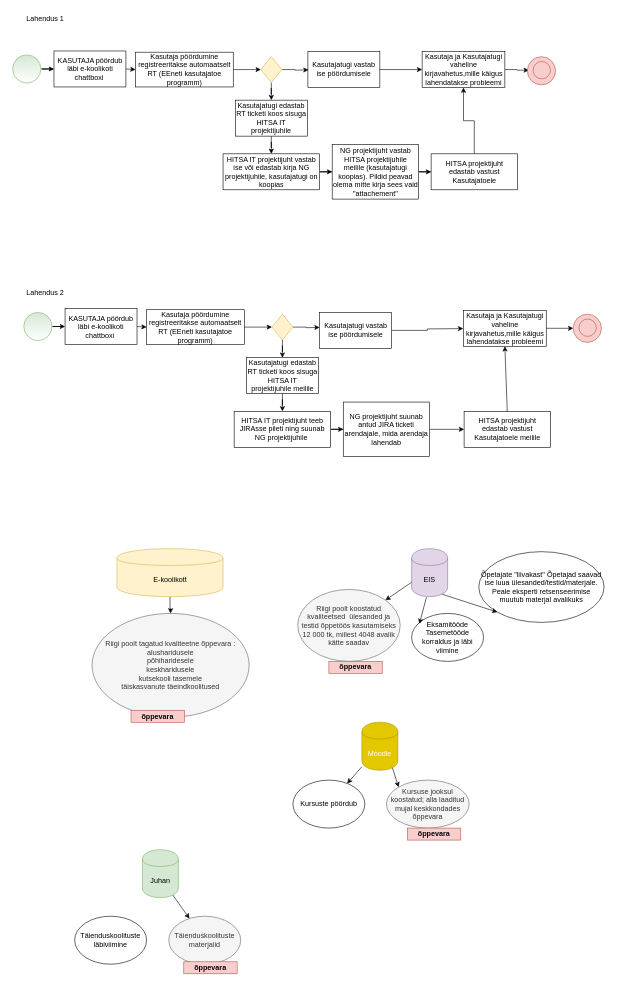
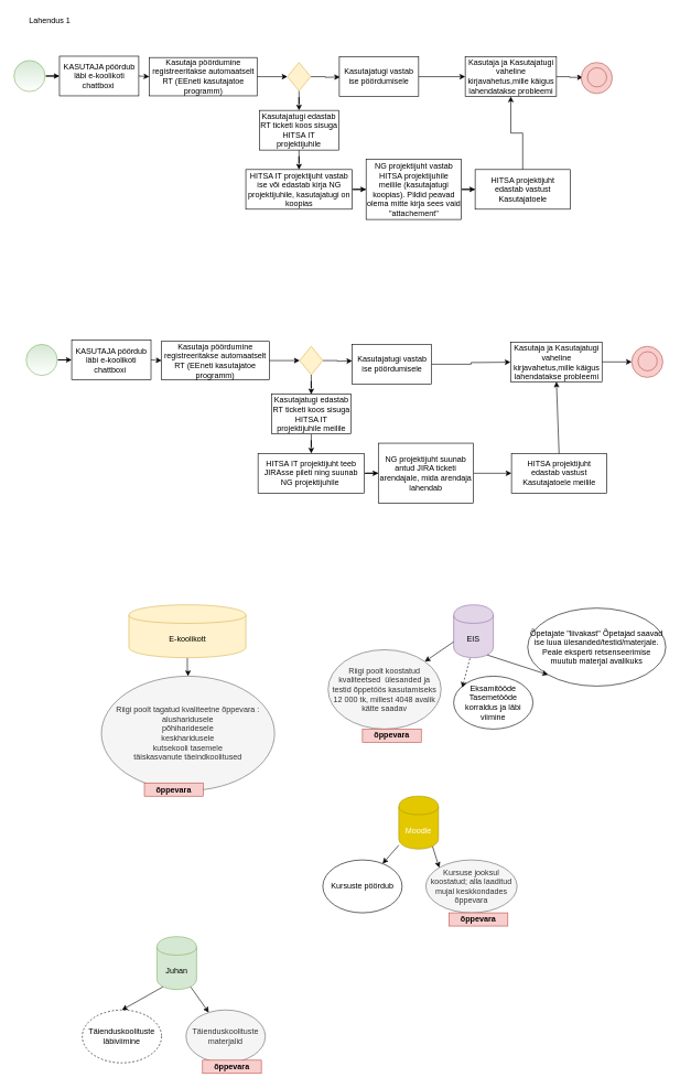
  <mxCell id="0" />
  <mxCell id="1" parent="0" />
  <mxCell id="2" value="KASUTAJA pöördub läbi e-koolikoti chattboxi&amp;nbsp;" style="rounded=0;whiteSpace=wrap;html=1;" vertex="1" parent="1"><mxGeometry x="89.5" y="84" width="120" height="60" as="geometry" /></mxCell>
  <mxCell id="3" value="" style="edgeStyle=orthogonalEdgeStyle;rounded=0;orthogonalLoop=1;jettySize=auto;html=1;" edge="1" parent="1" source="4" target="13"><mxGeometry relative="1" as="geometry" /></mxCell>
  <mxCell id="4" value="Kasutaja pöördumine registreeritakse automaatselt RT (EEneti kasutajatoe programm)" style="rounded=0;whiteSpace=wrap;html=1;" vertex="1" parent="1"><mxGeometry x="225.5" y="86" width="163" height="58" as="geometry" /></mxCell>
  <mxCell id="5" value="" style="edgeStyle=orthogonalEdgeStyle;rounded=0;orthogonalLoop=1;jettySize=auto;html=1;entryX=0;entryY=0.5;entryDx=0;entryDy=0;" edge="1" parent="1" source="6" target="8"><mxGeometry relative="1" as="geometry" /></mxCell>
  <mxCell id="6" value="Kasutajatugi vastab ise pöördumisele" style="rounded=0;whiteSpace=wrap;html=1;" vertex="1" parent="1"><mxGeometry x="513" y="85" width="120" height="60" as="geometry" /></mxCell>
  <mxCell id="7" value="" style="edgeStyle=orthogonalEdgeStyle;rounded=0;orthogonalLoop=1;jettySize=auto;html=1;entryX=0.053;entryY=0.479;entryDx=0;entryDy=0;entryPerimeter=0;" edge="1" parent="1" source="8" target="9"><mxGeometry relative="1" as="geometry"><mxPoint x="939.5" y="116" as="targetPoint" /></mxGeometry></mxCell>
  <mxCell id="8" value="Kasutaja ja Kasutajatugi vaheline kirjavahetus,mille käigus lahendatakse probleemi" style="rounded=0;whiteSpace=wrap;html=1;" vertex="1" parent="1"><mxGeometry x="703.5" y="85" width="138" height="60" as="geometry" /></mxCell>
  <mxCell id="9" value="" style="ellipse;whiteSpace=wrap;html=1;aspect=fixed;fillColor=#f8cecc;strokeColor=#b85450;" vertex="1" parent="1"><mxGeometry x="879" y="93.5" width="47" height="47" as="geometry" /></mxCell>
  <mxCell id="10" value="" style="ellipse;whiteSpace=wrap;html=1;aspect=fixed;fillColor=#f8cecc;strokeColor=#b85450;" vertex="1" parent="1"><mxGeometry x="888.5" y="101.5" width="29" height="29" as="geometry" /></mxCell>
  <mxCell id="11" style="edgeStyle=orthogonalEdgeStyle;rounded=0;orthogonalLoop=1;jettySize=auto;html=1;" edge="1" parent="1" source="13" target="15"><mxGeometry relative="1" as="geometry"><mxPoint x="452" y="192.667" as="targetPoint" /></mxGeometry></mxCell>
  <mxCell id="12" value="" style="edgeStyle=orthogonalEdgeStyle;rounded=0;orthogonalLoop=1;jettySize=auto;html=1;" edge="1" parent="1" source="13"><mxGeometry relative="1" as="geometry"><mxPoint x="514" y="115.5" as="targetPoint" /></mxGeometry></mxCell>
  <mxCell id="13" value="" style="rhombus;whiteSpace=wrap;html=1;fillColor=#fff2cc;strokeColor=#d6b656;" vertex="1" parent="1"><mxGeometry x="434.5" y="93.5" width="35" height="43" as="geometry" /></mxCell>
  <mxCell id="14" value="" style="edgeStyle=orthogonalEdgeStyle;rounded=0;orthogonalLoop=1;jettySize=auto;html=1;" edge="1" parent="1" source="15" target="17"><mxGeometry relative="1" as="geometry" /></mxCell>
  <mxCell id="15" value="Kasutajatugi edastab RT ticketi koos sisuga HITSA IT projektijuhile" style="rounded=0;whiteSpace=wrap;html=1;" vertex="1" parent="1"><mxGeometry x="392" y="166" width="120" height="60" as="geometry" /></mxCell>
  <mxCell id="16" value="" style="edgeStyle=orthogonalEdgeStyle;rounded=0;orthogonalLoop=1;jettySize=auto;html=1;" edge="1" parent="1" source="17" target="19"><mxGeometry relative="1" as="geometry" /></mxCell>
  <mxCell id="17" value="HITSA IT projektijuht vastab ise või edastab kirja NG projektijuhile, kasutajatugi on koopias" style="rounded=0;whiteSpace=wrap;html=1;" vertex="1" parent="1"><mxGeometry x="371.5" y="255.5" width="161" height="60" as="geometry" /></mxCell>
  <mxCell id="18" value="" style="edgeStyle=orthogonalEdgeStyle;rounded=0;orthogonalLoop=1;jettySize=auto;html=1;" edge="1" parent="1" source="19" target="21"><mxGeometry relative="1" as="geometry" /></mxCell>
  <mxCell id="19" value="NG projektijuht vastab HITSA projektijuhile meilile (kasutajatugi koopias). Pildid peavad olema mitte kirja sees vaid &quot;attachement&quot;" style="rounded=0;whiteSpace=wrap;html=1;" vertex="1" parent="1"><mxGeometry x="553.5" y="240" width="144" height="91" as="geometry" /></mxCell>
  <mxCell id="20" value="" style="edgeStyle=orthogonalEdgeStyle;rounded=0;orthogonalLoop=1;jettySize=auto;html=1;" edge="1" parent="1" source="21" target="8"><mxGeometry relative="1" as="geometry"><mxPoint x="790.5" y="175.5" as="targetPoint" /></mxGeometry></mxCell>
  <mxCell id="21" value="HITSA projektijuht edastab vastust Kasutajatoele" style="rounded=0;whiteSpace=wrap;html=1;" vertex="1" parent="1"><mxGeometry x="718.5" y="255.5" width="144" height="60" as="geometry" /></mxCell>
  <mxCell id="22" value="" style="edgeStyle=orthogonalEdgeStyle;rounded=0;orthogonalLoop=1;jettySize=auto;html=1;" edge="1" parent="1" source="23" target="2"><mxGeometry relative="1" as="geometry" /></mxCell>
  <mxCell id="23" value="" style="ellipse;whiteSpace=wrap;html=1;aspect=fixed;fillColor=#d5e8d4;strokeColor=#82b366;gradientColor=#ffffff;" vertex="1" parent="1"><mxGeometry x="20.667" y="90.5" width="47" height="47" as="geometry" /></mxCell>
  <mxCell id="24" value="" style="endArrow=classic;html=1;exitX=1;exitY=0.5;exitDx=0;exitDy=0;entryX=0;entryY=0.5;entryDx=0;entryDy=0;" edge="1" parent="1" source="2" target="4"><mxGeometry width="50" height="50" relative="1" as="geometry"><mxPoint x="181" y="56.5" as="sourcePoint" /><mxPoint x="231" y="6.5" as="targetPoint" /></mxGeometry></mxCell>
  <mxCell id="25" value="Lahendus 1" style="text;html=1;strokeColor=none;fillColor=none;align=center;verticalAlign=middle;whiteSpace=wrap;rounded=0;" vertex="1" parent="1"><mxGeometry x="21" y="20" width="108" height="20" as="geometry" /></mxCell>
  <mxCell id="26" value="KASUTAJA pöördub läbi e-koolikoti chattboxi&amp;nbsp;" style="rounded=0;whiteSpace=wrap;html=1;" vertex="1" parent="1"><mxGeometry x="108" y="513.5" width="120" height="60" as="geometry" /></mxCell>
  <mxCell id="27" value="" style="edgeStyle=orthogonalEdgeStyle;rounded=0;orthogonalLoop=1;jettySize=auto;html=1;" edge="1" parent="1" source="28" target="37"><mxGeometry relative="1" as="geometry" /></mxCell>
  <mxCell id="28" value="Kasutaja pöördumine registreeritakse automaatselt RT (EEneti kasutajatoe programm)" style="rounded=0;whiteSpace=wrap;html=1;" vertex="1" parent="1"><mxGeometry x="244" y="515.5" width="163" height="58" as="geometry" /></mxCell>
  <mxCell id="29" value="" style="edgeStyle=orthogonalEdgeStyle;rounded=0;orthogonalLoop=1;jettySize=auto;html=1;" edge="1" parent="1" source="30"><mxGeometry relative="1" as="geometry"><mxPoint x="772" y="547" as="targetPoint" /></mxGeometry></mxCell>
  <mxCell id="30" value="Kasutajatugi vastab ise pöördumisele" style="rounded=0;whiteSpace=wrap;html=1;" vertex="1" parent="1"><mxGeometry x="532.5" y="520" width="120" height="60" as="geometry" /></mxCell>
  <mxCell id="31" value="" style="edgeStyle=orthogonalEdgeStyle;rounded=0;orthogonalLoop=1;jettySize=auto;html=1;entryX=0;entryY=0.5;entryDx=0;entryDy=0;" edge="1" parent="1" source="32" target="33"><mxGeometry relative="1" as="geometry"><mxPoint x="965" y="545" as="targetPoint" /></mxGeometry></mxCell>
  <mxCell id="32" value="Kasutaja ja Kasutajatugi vaheline kirjavahetus,mille käigus lahendatakse probleemi" style="rounded=0;whiteSpace=wrap;html=1;" vertex="1" parent="1"><mxGeometry x="772.5" y="516.5" width="138" height="60" as="geometry" /></mxCell>
  <mxCell id="33" value="" style="ellipse;whiteSpace=wrap;html=1;aspect=fixed;fillColor=#f8cecc;strokeColor=#b85450;" vertex="1" parent="1"><mxGeometry x="955.5" y="523" width="47" height="47" as="geometry" /></mxCell>
  <mxCell id="34" value="" style="ellipse;whiteSpace=wrap;html=1;aspect=fixed;fillColor=#f8cecc;strokeColor=#b85450;" vertex="1" parent="1"><mxGeometry x="965" y="531" width="29" height="29" as="geometry" /></mxCell>
  <mxCell id="35" style="edgeStyle=orthogonalEdgeStyle;rounded=0;orthogonalLoop=1;jettySize=auto;html=1;" edge="1" parent="1" source="37" target="39"><mxGeometry relative="1" as="geometry"><mxPoint x="470.5" y="622.167" as="targetPoint" /></mxGeometry></mxCell>
  <mxCell id="36" value="" style="edgeStyle=orthogonalEdgeStyle;rounded=0;orthogonalLoop=1;jettySize=auto;html=1;" edge="1" parent="1" source="37"><mxGeometry relative="1" as="geometry"><mxPoint x="532.5" y="545" as="targetPoint" /></mxGeometry></mxCell>
  <mxCell id="37" value="" style="rhombus;whiteSpace=wrap;html=1;fillColor=#fff2cc;strokeColor=#d6b656;" vertex="1" parent="1"><mxGeometry x="453" y="523" width="35" height="43" as="geometry" /></mxCell>
  <mxCell id="38" value="" style="edgeStyle=orthogonalEdgeStyle;rounded=0;orthogonalLoop=1;jettySize=auto;html=1;" edge="1" parent="1" source="39" target="41"><mxGeometry relative="1" as="geometry" /></mxCell>
  <mxCell id="39" value="Kasutajatugi edastab RT ticketi koos sisuga HITSA IT projektijuhile meilile" style="rounded=0;whiteSpace=wrap;html=1;" vertex="1" parent="1"><mxGeometry x="410.5" y="595.5" width="120" height="60" as="geometry" /></mxCell>
  <mxCell id="40" value="" style="edgeStyle=orthogonalEdgeStyle;rounded=0;orthogonalLoop=1;jettySize=auto;html=1;" edge="1" parent="1" source="41" target="43"><mxGeometry relative="1" as="geometry" /></mxCell>
  <mxCell id="41" value="HITSA IT projektijuht teeb JIRAsse pileti ning suunab NG projektijuhile&amp;nbsp;" style="rounded=0;whiteSpace=wrap;html=1;" vertex="1" parent="1"><mxGeometry x="390" y="685" width="161" height="60" as="geometry" /></mxCell>
  <mxCell id="42" value="" style="edgeStyle=orthogonalEdgeStyle;rounded=0;orthogonalLoop=1;jettySize=auto;html=1;" edge="1" parent="1" source="43" target="44"><mxGeometry relative="1" as="geometry" /></mxCell>
  <mxCell id="43" value="NG projektijuht suunab antud JIRA ticketi arendajale, mida arendaja lahendab" style="rounded=0;whiteSpace=wrap;html=1;" vertex="1" parent="1"><mxGeometry x="572" y="669.5" width="144" height="91" as="geometry" /></mxCell>
  <mxCell id="44" value="HITSA projektijuht edastab vastust Kasutajatoele meilile" style="rounded=0;whiteSpace=wrap;html=1;" vertex="1" parent="1"><mxGeometry x="773.5" y="685" width="144" height="60" as="geometry" /></mxCell>
  <mxCell id="45" value="" style="edgeStyle=orthogonalEdgeStyle;rounded=0;orthogonalLoop=1;jettySize=auto;html=1;" edge="1" parent="1" source="46" target="26"><mxGeometry relative="1" as="geometry" /></mxCell>
  <mxCell id="46" value="" style="ellipse;whiteSpace=wrap;html=1;aspect=fixed;fillColor=#d5e8d4;strokeColor=#82b366;gradientColor=#ffffff;" vertex="1" parent="1"><mxGeometry x="39.167" y="520" width="47" height="47" as="geometry" /></mxCell>
  <mxCell id="47" value="" style="endArrow=classic;html=1;exitX=1;exitY=0.5;exitDx=0;exitDy=0;entryX=0;entryY=0.5;entryDx=0;entryDy=0;" edge="1" parent="1" source="26" target="28"><mxGeometry width="50" height="50" relative="1" as="geometry"><mxPoint x="199.5" y="486" as="sourcePoint" /><mxPoint x="249.5" y="436" as="targetPoint" /></mxGeometry></mxCell>
- <mxCell id="48" value="Lahendus 2" style="text;html=1;strokeColor=none;fillColor=none;align=center;verticalAlign=middle;whiteSpace=wrap;rounded=0;" vertex="1" parent="1"><mxGeometry x="20.5" y="477" width="108" height="20" as="geometry" /></mxCell>
  <mxCell id="49" value="" style="endArrow=classic;html=1;entryX=0.5;entryY=1;entryDx=0;entryDy=0;exitX=0.5;exitY=0;exitDx=0;exitDy=0;" edge="1" parent="1" source="44" target="32"><mxGeometry width="50" height="50" relative="1" as="geometry"><mxPoint x="802" y="687" as="sourcePoint" /><mxPoint x="852" y="637" as="targetPoint" /></mxGeometry></mxCell>
  <mxCell id="50" value="" style="edgeStyle=orthogonalEdgeStyle;rounded=0;orthogonalLoop=1;jettySize=auto;html=1;" edge="1" parent="1" source="51" target="52"><mxGeometry relative="1" as="geometry" /></mxCell>
  <mxCell id="51" value="E-koolikott" style="shape=cylinder;whiteSpace=wrap;html=1;boundedLbl=1;backgroundOutline=1;fillColor=#fff2cc;strokeColor=#d6b656;" vertex="1" parent="1"><mxGeometry x="194.5" y="914" width="177" height="80" as="geometry" /></mxCell>
  <mxCell id="52" value="Riigi poolt tagatud kvaliteetne õppevara : alusharidusele&lt;br&gt;põhiharidesele&lt;br&gt;keskharidusele&lt;br&gt;kutsekooli tasemele&lt;br&gt;täiskasvanute täeindkoolitused" style="ellipse;whiteSpace=wrap;html=1;fillColor=#f5f5f5;strokeColor=#666666;fontColor=#333333;" vertex="1" parent="1"><mxGeometry x="153" y="1022" width="262" height="173" as="geometry" /></mxCell>
  <mxCell id="53" value="Riigi poolt koostatud kvaliteetsed&amp;nbsp; ülesanded ja testid õppetöös kasutamiseks&lt;br&gt;12 000 tk, millest 4048 avalik kätte saadav" style="ellipse;whiteSpace=wrap;html=1;fillColor=#f5f5f5;strokeColor=#666666;fontColor=#333333;" vertex="1" parent="1"><mxGeometry x="496" y="982" width="171" height="120" as="geometry" /></mxCell>
  <mxCell id="54" value="EIS" style="shape=cylinder;whiteSpace=wrap;html=1;boundedLbl=1;backgroundOutline=1;fillColor=#e1d5e7;strokeColor=#9673a6;" vertex="1" parent="1"><mxGeometry x="686" y="914" width="60" height="80" as="geometry" /></mxCell>
  <mxCell id="55" value="Eksamitööde&lt;br&gt;Tasemetööde korraldus ja läbi viimine" style="ellipse;whiteSpace=wrap;html=1;gradientColor=#ffffff;" vertex="1" parent="1"><mxGeometry x="686" y="1022" width="120" height="80" as="geometry" /></mxCell>
  <mxCell id="56" value="Õpetajate &quot;liivakast&quot; Õpetajad saavad ise luua ülesanded/testid/materjale. Peale eksperti retsenseerimise muutub materjal avalikuks" style="ellipse;whiteSpace=wrap;html=1;gradientColor=#ffffff;" vertex="1" parent="1"><mxGeometry x="798" y="919" width="209" height="118" as="geometry" /></mxCell>
  <mxCell id="57" value="Juhan" style="shape=cylinder;whiteSpace=wrap;html=1;boundedLbl=1;backgroundOutline=1;fillColor=#d5e8d4;strokeColor=#82b366;" vertex="1" parent="1"><mxGeometry x="237" y="1416" width="60" height="80" as="geometry" /></mxCell>
- <mxCell id="58" value="Täienduskoolituste läbiviimine" style="ellipse;whiteSpace=wrap;html=1;gradientColor=#ffffff;" vertex="1" parent="1"><mxGeometry x="124" y="1527" width="120" height="80" as="geometry" /></mxCell>
+ <mxCell id="58" value="Täienduskoolituste läbiviimine" style="ellipse;whiteSpace=wrap;html=1;gradientColor=#ffffff;dashed=1;" vertex="1" parent="1"><mxGeometry x="124" y="1527" width="120" height="80" as="geometry" /></mxCell>
  <mxCell id="59" value="Täienduskoolituste materjalid" style="ellipse;whiteSpace=wrap;html=1;fillColor=#f5f5f5;strokeColor=#666666;fontColor=#333333;" vertex="1" parent="1"><mxGeometry x="281" y="1527" width="120" height="80" as="geometry" /></mxCell>
  <mxCell id="60" value="õppevara" style="text;html=1;strokeColor=#b85450;fillColor=#f8cecc;align=center;verticalAlign=middle;whiteSpace=wrap;rounded=0;fontStyle=1" vertex="1" parent="1"><mxGeometry x="306" y="1603" width="89" height="20" as="geometry" /></mxCell>
  <mxCell id="61" value="õppevara" style="text;html=1;strokeColor=#b85450;fillColor=#f8cecc;align=center;verticalAlign=middle;whiteSpace=wrap;rounded=0;fontStyle=1" vertex="1" parent="1"><mxGeometry x="218" y="1183.5" width="89" height="20" as="geometry" /></mxCell>
  <mxCell id="62" value="õppevara" style="text;html=1;strokeColor=#b85450;fillColor=#f8cecc;align=center;verticalAlign=middle;whiteSpace=wrap;rounded=0;fontStyle=1" vertex="1" parent="1"><mxGeometry x="548" y="1102" width="89" height="20" as="geometry" /></mxCell>
+ <mxCell id="63" value="" style="endArrow=classic;html=1;exitX=0.15;exitY=0.95;exitDx=0;exitDy=0;exitPerimeter=0;entryX=0.5;entryY=0;entryDx=0;entryDy=0;" edge="1" parent="1" source="57" target="58"><mxGeometry width="50" height="50" relative="1" as="geometry"><mxPoint x="50" y="1478" as="sourcePoint" /><mxPoint x="100" y="1428" as="targetPoint" /></mxGeometry></mxCell>
  <mxCell id="64" value="" style="endArrow=classic;html=1;exitX=0.85;exitY=0.95;exitDx=0;exitDy=0;exitPerimeter=0;" edge="1" parent="1" source="57" target="59"><mxGeometry width="50" height="50" relative="1" as="geometry"><mxPoint x="339" y="1511" as="sourcePoint" /><mxPoint x="389" y="1461" as="targetPoint" /></mxGeometry></mxCell>
  <mxCell id="65" value="" style="endArrow=classic;html=1;exitX=0;exitY=0.7;exitDx=0;exitDy=0;" edge="1" parent="1" source="54" target="53"><mxGeometry width="50" height="50" relative="1" as="geometry"><mxPoint x="587" y="939" as="sourcePoint" /><mxPoint x="637" y="889" as="targetPoint" /></mxGeometry></mxCell>
- <mxCell id="66" value="" style="endArrow=classic;html=1;exitX=0.411;exitY=1.015;exitDx=0;exitDy=0;exitPerimeter=0;entryX=0.108;entryY=0.217;entryDx=0;entryDy=0;entryPerimeter=0;" edge="1" parent="1" source="54" target="55"><mxGeometry width="50" height="50" relative="1" as="geometry"><mxPoint x="752" y="1020" as="sourcePoint" /><mxPoint x="802" y="970" as="targetPoint" /></mxGeometry></mxCell>
+ <mxCell id="66" value="" style="endArrow=classic;html=1;exitX=0.411;exitY=1.015;exitDx=0;exitDy=0;exitPerimeter=0;entryX=0.108;entryY=0.217;entryDx=0;entryDy=0;entryPerimeter=0;dashed=1;" edge="1" parent="1" source="54" target="55"><mxGeometry width="50" height="50" relative="1" as="geometry"><mxPoint x="752" y="1020" as="sourcePoint" /><mxPoint x="802" y="970" as="targetPoint" /></mxGeometry></mxCell>
  <mxCell id="67" value="" style="endArrow=classic;html=1;exitX=0.85;exitY=0.95;exitDx=0;exitDy=0;exitPerimeter=0;entryX=0;entryY=1;entryDx=0;entryDy=0;" edge="1" parent="1" source="54" target="56"><mxGeometry width="50" height="50" relative="1" as="geometry"><mxPoint x="769" y="923" as="sourcePoint" /><mxPoint x="819" y="873" as="targetPoint" /></mxGeometry></mxCell>
  <mxCell id="68" value="Moodle" style="shape=cylinder;whiteSpace=wrap;html=1;boundedLbl=1;backgroundOutline=1;fillColor=#e3c800;strokeColor=#B09500;fontColor=#ffffff;" vertex="1" parent="1"><mxGeometry x="603" y="1203.5" width="60" height="80" as="geometry" /></mxCell>
  <mxCell id="69" value="Kursuste pöördub" style="ellipse;whiteSpace=wrap;html=1;gradientColor=#ffffff;" vertex="1" parent="1"><mxGeometry x="488" y="1300" width="120" height="80" as="geometry" /></mxCell>
  <mxCell id="70" value="Kursuse jooksul koostatud; alla laaditud mujal keskkondades õppevara" style="ellipse;whiteSpace=wrap;html=1;fillColor=#f5f5f5;strokeColor=#666666;fontColor=#333333;" vertex="1" parent="1"><mxGeometry x="644" y="1300" width="138" height="80" as="geometry" /></mxCell>
  <mxCell id="71" value="" style="endArrow=classic;html=1;" edge="1" parent="1" source="68" target="69"><mxGeometry width="50" height="50" relative="1" as="geometry"><mxPoint x="487" y="1270" as="sourcePoint" /><mxPoint x="537" y="1220" as="targetPoint" /></mxGeometry></mxCell>
  <mxCell id="72" value="" style="endArrow=classic;html=1;exitX=0.85;exitY=0.95;exitDx=0;exitDy=0;exitPerimeter=0;entryX=0;entryY=0;entryDx=0;entryDy=0;" edge="1" parent="1" source="68" target="70"><mxGeometry width="50" height="50" relative="1" as="geometry"><mxPoint x="722" y="1295" as="sourcePoint" /><mxPoint x="772" y="1245" as="targetPoint" /></mxGeometry></mxCell>
  <mxCell id="73" value="õppevara" style="text;html=1;strokeColor=#b85450;fillColor=#f8cecc;align=center;verticalAlign=middle;whiteSpace=wrap;rounded=0;fontStyle=1" vertex="1" parent="1"><mxGeometry x="679" y="1380" width="89" height="20" as="geometry" /></mxCell>
